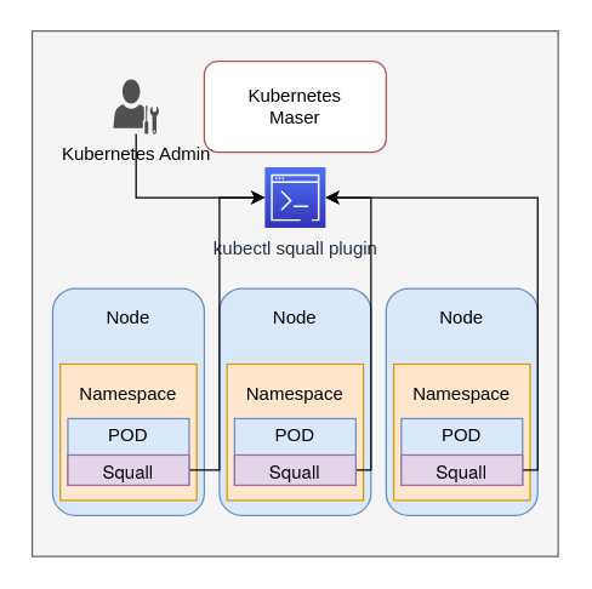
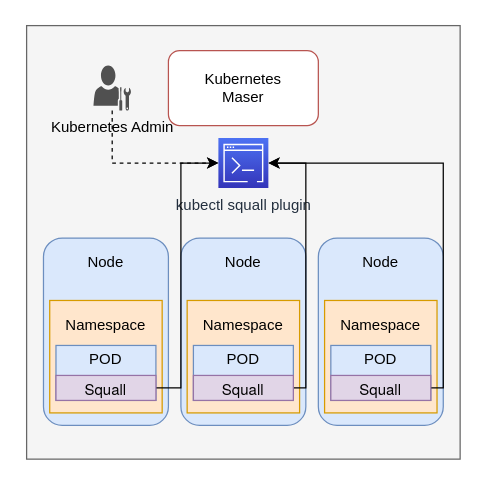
  <mxCell id="0" />
  <mxCell id="1" parent="0" />
  <mxCell id="2" value="" style="whiteSpace=wrap;html=1;aspect=fixed;fillColor=#f5f5f5;strokeColor=#666666;fontColor=#333333;" parent="1" vertex="1"><mxGeometry x="20.5" y="20" width="347" height="347" as="geometry" /></mxCell>
  <mxCell id="3" value="Kubernetes&lt;br&gt;Maser" style="rounded=1;whiteSpace=wrap;html=1;fillColor=#ffffff;strokeColor=#b85450;" parent="1" vertex="1"><mxGeometry x="134" y="40" width="120" height="60" as="geometry" /></mxCell>
  <mxCell id="4" value="" style="rounded=1;whiteSpace=wrap;html=1;fillColor=#dae8fc;strokeColor=#6c8ebf;" parent="1" vertex="1"><mxGeometry x="34" y="190" width="100" height="150" as="geometry" /></mxCell>
  <mxCell id="5" value="Node" style="text;html=1;strokeColor=none;fillColor=none;align=center;verticalAlign=middle;whiteSpace=wrap;rounded=0;" parent="1" vertex="1"><mxGeometry x="64" y="200" width="40" height="20" as="geometry" /></mxCell>
  <mxCell id="6" value="" style="whiteSpace=wrap;html=1;aspect=fixed;fillColor=#ffe6cc;strokeColor=#d79b00;" parent="1" vertex="1"><mxGeometry x="39" y="240" width="90" height="90" as="geometry" /></mxCell>
  <mxCell id="7" value="" style="rounded=1;whiteSpace=wrap;html=1;fillColor=#dae8fc;strokeColor=#6c8ebf;" parent="1" vertex="1"><mxGeometry x="144" y="190" width="100" height="150" as="geometry" /></mxCell>
  <mxCell id="8" value="Node" style="text;html=1;strokeColor=none;fillColor=none;align=center;verticalAlign=middle;whiteSpace=wrap;rounded=0;" parent="1" vertex="1"><mxGeometry x="174" y="200" width="40" height="20" as="geometry" /></mxCell>
  <mxCell id="9" value="" style="whiteSpace=wrap;html=1;aspect=fixed;fillColor=#ffe6cc;strokeColor=#d79b00;" parent="1" vertex="1"><mxGeometry x="149" y="240" width="90" height="90" as="geometry" /></mxCell>
  <mxCell id="10" value="" style="rounded=1;whiteSpace=wrap;html=1;fillColor=#dae8fc;strokeColor=#6c8ebf;" parent="1" vertex="1"><mxGeometry x="254" y="190" width="100" height="150" as="geometry" /></mxCell>
  <mxCell id="11" value="Node" style="text;html=1;strokeColor=none;fillColor=none;align=center;verticalAlign=middle;whiteSpace=wrap;rounded=0;" parent="1" vertex="1"><mxGeometry x="284" y="200" width="40" height="20" as="geometry" /></mxCell>
  <mxCell id="12" value="" style="whiteSpace=wrap;html=1;aspect=fixed;fillColor=#ffe6cc;strokeColor=#d79b00;" parent="1" vertex="1"><mxGeometry x="259" y="240" width="90" height="90" as="geometry" /></mxCell>
  <mxCell id="13" value="kubectl squall plugin" style="points=[[0,0,0],[0.25,0,0],[0.5,0,0],[0.75,0,0],[1,0,0],[0,1,0],[0.25,1,0],[0.5,1,0],[0.75,1,0],[1,1,0],[0,0.25,0],[0,0.5,0],[0,0.75,0],[1,0.25,0],[1,0.5,0],[1,0.75,0]];outlineConnect=0;fontColor=#232F3E;gradientColor=#4D72F3;gradientDirection=north;fillColor=#3334B9;strokeColor=#ffffff;dashed=0;verticalLabelPosition=bottom;verticalAlign=top;align=center;html=1;fontSize=12;fontStyle=0;aspect=fixed;shape=mxgraph.aws4.resourceIcon;resIcon=mxgraph.aws4.command_line_interface;" vertex="1" parent="1"><mxGeometry x="174" y="110" width="40" height="40" as="geometry" /></mxCell>
  <mxCell id="14" value="" style="rounded=0;whiteSpace=wrap;html=1;fillColor=#dae8fc;strokeColor=#6c8ebf;" vertex="1" parent="1"><mxGeometry x="44" y="276" width="80" height="44" as="geometry" /></mxCell>
  <mxCell id="15" value="POD" style="text;html=1;strokeColor=none;fillColor=none;align=center;verticalAlign=middle;whiteSpace=wrap;rounded=0;" parent="1" vertex="1"><mxGeometry x="64" y="277" width="40" height="20" as="geometry" /></mxCell>
  <mxCell id="16" style="edgeStyle=orthogonalEdgeStyle;rounded=0;orthogonalLoop=1;jettySize=auto;html=1;" edge="1" parent="1" source="17" target="13"><mxGeometry relative="1" as="geometry"><Array as="points"><mxPoint x="144" y="310" /><mxPoint x="144" y="130" /></Array></mxGeometry></mxCell>
  <mxCell id="17" value="&lt;p class=&quot;p1&quot; style=&quot;margin: 0px ; font-stretch: normal ; line-height: normal ; font-family: &amp;#34;helvetica neue&amp;#34;&quot;&gt;Squall&lt;/p&gt;" style="rounded=0;whiteSpace=wrap;html=1;fillColor=#e1d5e7;strokeColor=#9673a6;" parent="1" vertex="1"><mxGeometry x="44" y="300" width="80" height="20" as="geometry" /></mxCell>
  <mxCell id="18" value="" style="rounded=0;whiteSpace=wrap;html=1;fillColor=#dae8fc;strokeColor=#6c8ebf;" vertex="1" parent="1"><mxGeometry x="154" y="276" width="80" height="44" as="geometry" /></mxCell>
  <mxCell id="19" value="" style="rounded=0;whiteSpace=wrap;html=1;fillColor=#dae8fc;strokeColor=#6c8ebf;" vertex="1" parent="1"><mxGeometry x="264" y="276" width="80" height="44" as="geometry" /></mxCell>
  <mxCell id="20" value="POD" style="text;html=1;strokeColor=none;fillColor=none;align=center;verticalAlign=middle;whiteSpace=wrap;rounded=0;" parent="1" vertex="1"><mxGeometry x="174" y="277" width="40" height="20" as="geometry" /></mxCell>
  <mxCell id="21" style="edgeStyle=orthogonalEdgeStyle;rounded=0;orthogonalLoop=1;jettySize=auto;html=1;" edge="1" parent="1" source="22" target="13"><mxGeometry relative="1" as="geometry"><Array as="points"><mxPoint x="244" y="310" /><mxPoint x="244" y="130" /></Array></mxGeometry></mxCell>
  <mxCell id="22" value="&lt;p class=&quot;p1&quot; style=&quot;margin: 0px ; font-stretch: normal ; line-height: normal ; font-family: &amp;#34;helvetica neue&amp;#34;&quot;&gt;Squall&lt;/p&gt;" style="rounded=0;whiteSpace=wrap;html=1;fillColor=#e1d5e7;strokeColor=#9673a6;" parent="1" vertex="1"><mxGeometry x="154" y="300" width="80" height="20" as="geometry" /></mxCell>
  <mxCell id="23" value="POD" style="text;html=1;strokeColor=none;fillColor=none;align=center;verticalAlign=middle;whiteSpace=wrap;rounded=0;" parent="1" vertex="1"><mxGeometry x="284" y="277" width="40" height="20" as="geometry" /></mxCell>
  <mxCell id="24" style="edgeStyle=orthogonalEdgeStyle;rounded=0;orthogonalLoop=1;jettySize=auto;html=1;" edge="1" parent="1" source="25" target="13"><mxGeometry relative="1" as="geometry"><Array as="points"><mxPoint x="354" y="310" /><mxPoint x="354" y="130" /></Array></mxGeometry></mxCell>
  <mxCell id="25" value="&lt;p class=&quot;p1&quot; style=&quot;margin: 0px ; font-stretch: normal ; line-height: normal ; font-family: &amp;#34;helvetica neue&amp;#34;&quot;&gt;Squall&lt;/p&gt;" style="rounded=0;whiteSpace=wrap;html=1;fillColor=#e1d5e7;strokeColor=#9673a6;" parent="1" vertex="1"><mxGeometry x="264" y="300" width="80" height="20" as="geometry" /></mxCell>
  <mxCell id="26" value="Namespace" style="text;html=1;strokeColor=none;fillColor=none;align=center;verticalAlign=middle;whiteSpace=wrap;rounded=0;" vertex="1" parent="1"><mxGeometry x="64" y="250" width="40" height="20" as="geometry" /></mxCell>
  <mxCell id="27" value="Namespace" style="text;html=1;strokeColor=none;fillColor=none;align=center;verticalAlign=middle;whiteSpace=wrap;rounded=0;" vertex="1" parent="1"><mxGeometry x="174" y="250" width="40" height="20" as="geometry" /></mxCell>
  <mxCell id="28" value="Namespace" style="text;html=1;strokeColor=none;fillColor=none;align=center;verticalAlign=middle;whiteSpace=wrap;rounded=0;" vertex="1" parent="1"><mxGeometry x="284" y="250" width="40" height="20" as="geometry" /></mxCell>
- <mxCell id="29" style="edgeStyle=orthogonalEdgeStyle;rounded=0;orthogonalLoop=1;jettySize=auto;html=1;" edge="1" parent="1" source="30" target="13"><mxGeometry relative="1" as="geometry"><Array as="points"><mxPoint x="89" y="130" /></Array></mxGeometry></mxCell>
+ <mxCell id="29" style="edgeStyle=orthogonalEdgeStyle;rounded=0;orthogonalLoop=1;jettySize=auto;html=1;dashed=1;" edge="1" parent="1" source="30" target="13"><mxGeometry relative="1" as="geometry"><Array as="points"><mxPoint x="89" y="130" /></Array></mxGeometry></mxCell>
  <mxCell id="30" value="Kubernetes Admin" style="pointerEvents=1;shadow=0;dashed=0;html=1;strokeColor=none;fillColor=#505050;labelPosition=center;verticalLabelPosition=bottom;verticalAlign=top;outlineConnect=0;align=center;shape=mxgraph.office.users.administrator;" vertex="1" parent="1"><mxGeometry x="74" y="52" width="30" height="36" as="geometry" /></mxCell>
